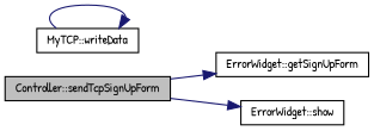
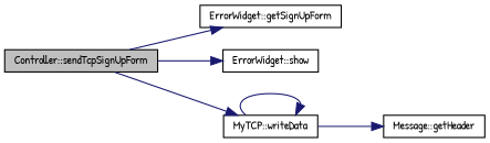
  digraph {
    fontname="Patrick Hand"
    rankdir=LR
    node [color=black fillcolor=white fontname="Patrick Hand" fontsize=10 shape=record style=filled]
    edge [color=midnightblue fontname="Patrick Hand" fontsize=10 labelfontname=Helvetica labelfontsize=10 style=solid]
    n1 [fillcolor=grey75 fontcolor=black height=0.2 label="Controller::sendTcpSignUpForm" width=0.4]
    n2 [height=0.2 label="ErrorWidget::getSignUpForm" width=0.4]
    n3 [height=0.2 label="ErrorWidget::show" width=0.4]
    n4 [height=0.2 label="MyTCP::writeData" width=0.4]
+   n5 [height=0.2 label="Message::getHeader" width=0.4]
    n1 -> n2
    n1 -> n3
+   n1 -> n4
    n4 -> n4
+   n4 -> n5
  }
